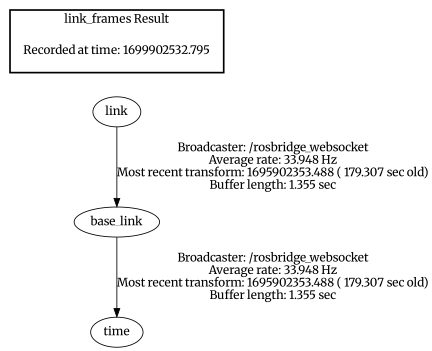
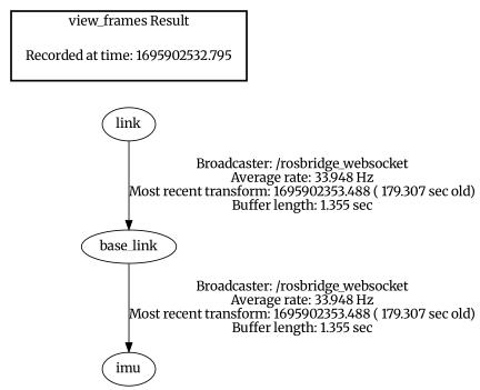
  digraph {
    fontname=Merriweather
    node [fontname=Merriweather]
    edge [fontname=Merriweather]
-   "Recorded at time: 1695902532.795" [shape=plaintext label="Recorded at time: 1699902532.795"]
+   "Recorded at time: 1695902532.795" [shape=plaintext]
    n2 [label=link]
    base_link
-   imu [label=time]
+   imu
    subgraph cluster_1 {
      color=black
-     label="link_frames Result"
+     label="view_frames Result"
      style=bold
      "Recorded at time: 1695902532.795"
    }
    "Recorded at time: 1695902532.795" -> n2 [style=invis]
    n2 -> base_link [label="Broadcaster: /rosbridge_websocket\nAverage rate: 33.948 Hz\nMost recent transform: 1695902353.488 ( 179.307 sec old)\nBuffer length: 1.355 sec\n"]
    base_link -> imu [label="Broadcaster: /rosbridge_websocket\nAverage rate: 33.948 Hz\nMost recent transform: 1695902353.488 ( 179.307 sec old)\nBuffer length: 1.355 sec\n"]
  }
